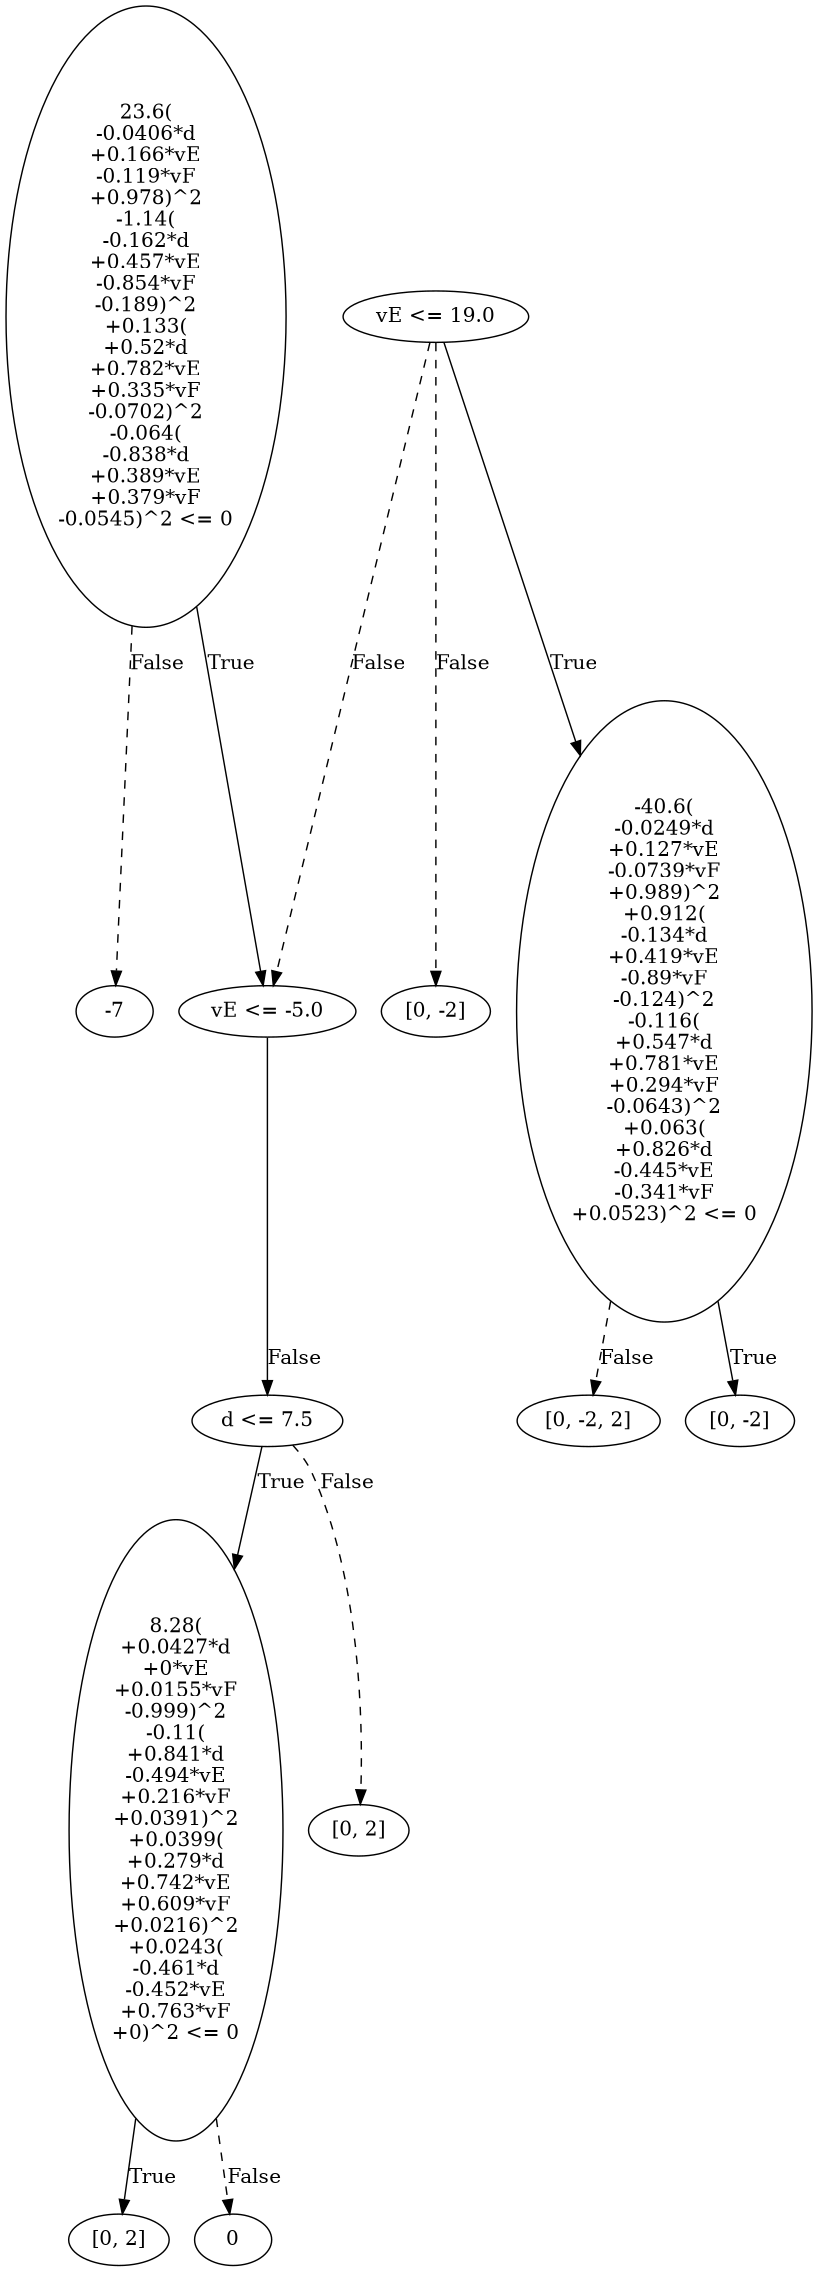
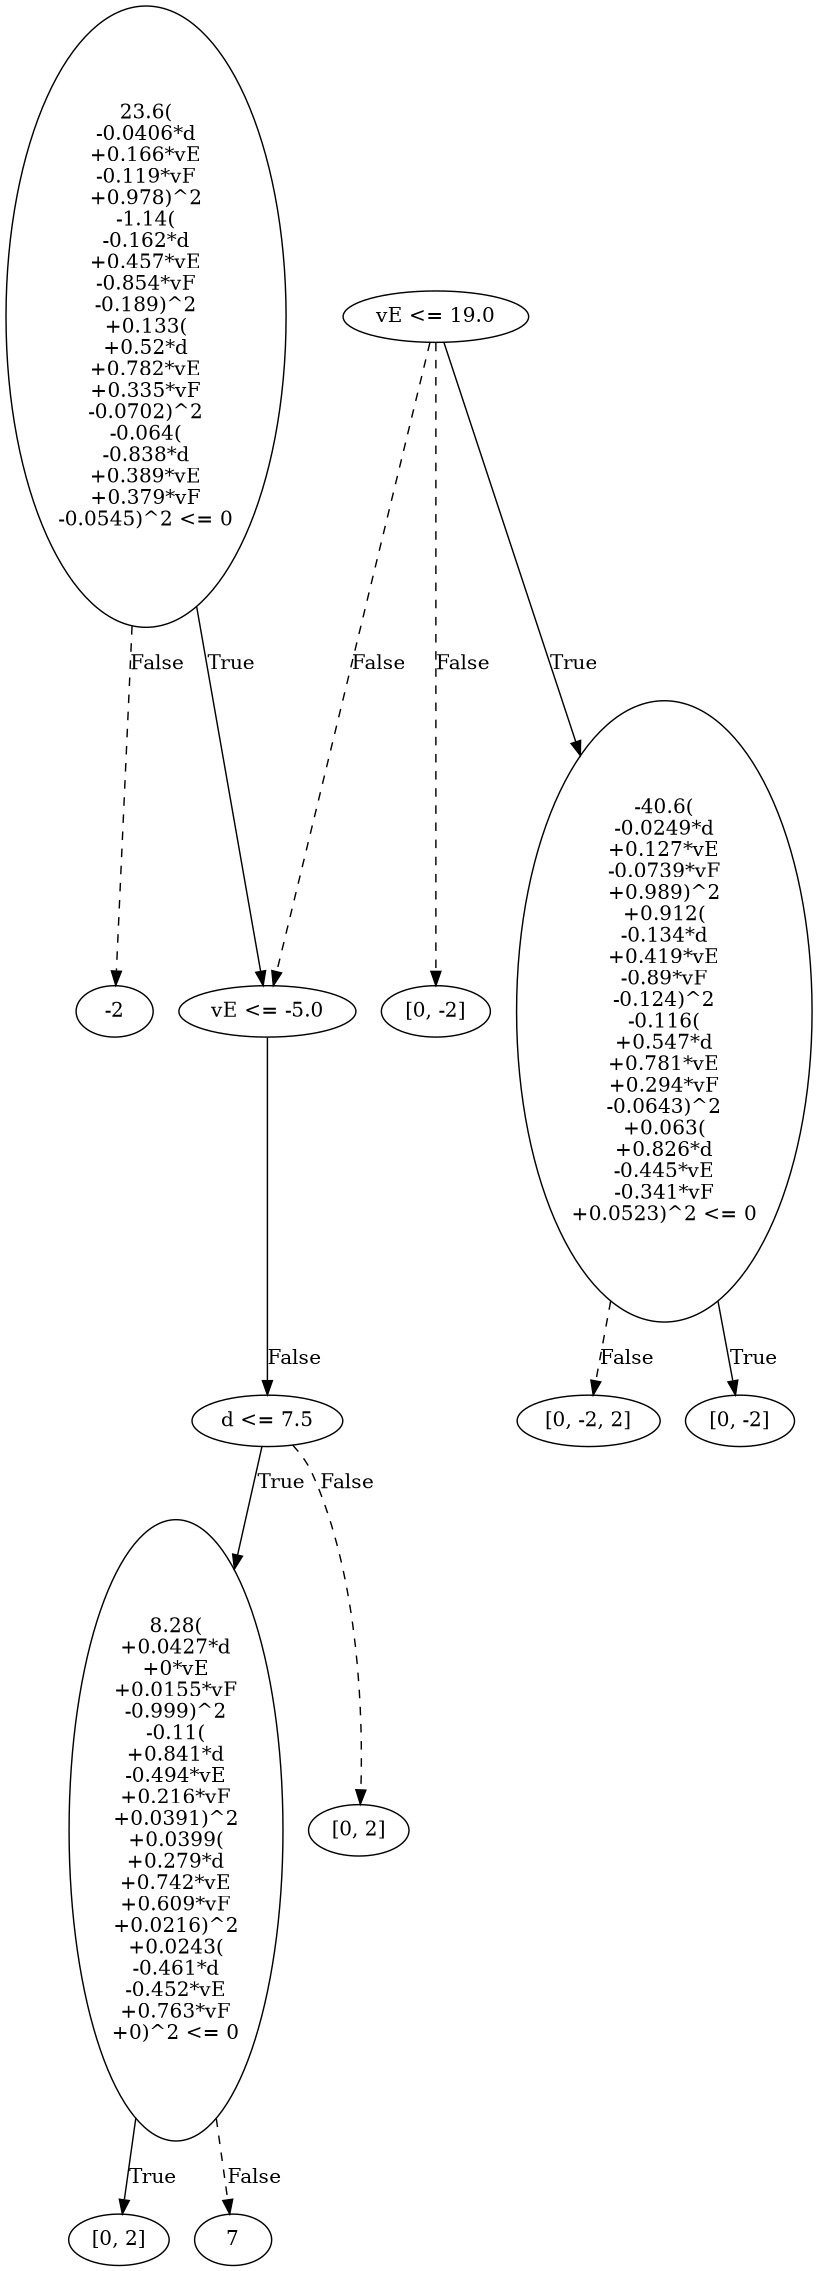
  digraph {
    n1 [label="23.6(\n-0.0406*d\n+0.166*vE\n-0.119*vF\n+0.978)^2\n-1.14(\n-0.162*d\n+0.457*vE\n-0.854*vF\n-0.189)^2\n+0.133(\n+0.52*d\n+0.782*vE\n+0.335*vF\n-0.0702)^2\n-0.064(\n-0.838*d\n+0.389*vE\n+0.379*vF\n-0.0545)^2 <= 0"]
    n2 [label="vE <= -5.0"]
-   n3 [label=-7]
+   n3 [label=-2]
    n4 [label="d <= 7.5"]
    n5 [label="8.28(\n+0.0427*d\n+0*vE\n+0.0155*vF\n-0.999)^2\n-0.11(\n+0.841*d\n-0.494*vE\n+0.216*vF\n+0.0391)^2\n+0.0399(\n+0.279*d\n+0.742*vE\n+0.609*vF\n+0.0216)^2\n+0.0243(\n-0.461*d\n-0.452*vE\n+0.763*vF\n+0)^2 <= 0"]
    n6 [label="[0, 2]"]
    n7 [label="vE <= 19.0"]
    n8 [label="-40.6(\n-0.0249*d\n+0.127*vE\n-0.0739*vF\n+0.989)^2\n+0.912(\n-0.134*d\n+0.419*vE\n-0.89*vF\n-0.124)^2\n-0.116(\n+0.547*d\n+0.781*vE\n+0.294*vF\n-0.0643)^2\n+0.063(\n+0.826*d\n-0.445*vE\n-0.341*vF\n+0.0523)^2 <= 0"]
    n9 [label="[0, -2]"]
    n10 [label="[0, 2]"]
-   n11 [label=0]
+   n11 [label=7]
    n12 [label="[0, -2]"]
    n13 [label="[0, -2, 2]"]
    n1 -> n2 [label=True]
    n1 -> n3 [label=False style=dashed]
    n2 -> n4 [label=False]
    n4 -> n5 [label=True]
    n4 -> n6 [label=False style=dashed]
    n5 -> n10 [label=True]
    n5 -> n11 [label=False style=dashed]
    n7 -> n2 [label=False style=dashed]
    n7 -> n8 [label=True]
    n7 -> n9 [label=False style=dashed]
    n8 -> n12 [label=True]
    n8 -> n13 [label=False style=dashed]
  }
